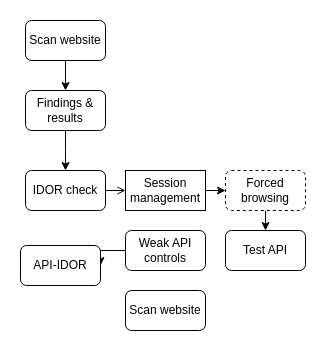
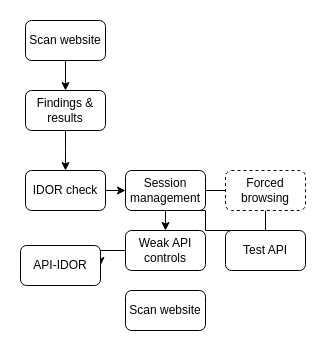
  <mxCell id="0" />
  <mxCell id="1" parent="0" />
  <mxCell id="2" style="edgeStyle=orthogonalEdgeStyle;rounded=0;orthogonalLoop=1;jettySize=auto;html=1;exitX=0.5;exitY=1;exitDx=0;exitDy=0;" edge="1" parent="1" source="3"><mxGeometry relative="1" as="geometry"><mxPoint x="65" y="90" as="targetPoint" /></mxGeometry></mxCell>
  <mxCell id="3" value="Scan website" style="rounded=1;whiteSpace=wrap;html=1;" vertex="1" parent="1"><mxGeometry x="25" y="20" width="80" height="40" as="geometry" /></mxCell>
  <mxCell id="4" style="edgeStyle=orthogonalEdgeStyle;rounded=0;orthogonalLoop=1;jettySize=auto;html=1;exitX=0.5;exitY=1;exitDx=0;exitDy=0;" edge="1" parent="1" source="5"><mxGeometry relative="1" as="geometry"><mxPoint x="65" y="170" as="targetPoint" /></mxGeometry></mxCell>
  <mxCell id="5" value="Findings &amp;amp; results" style="rounded=1;whiteSpace=wrap;html=1;" vertex="1" parent="1"><mxGeometry x="25" y="90" width="80" height="40" as="geometry" /></mxCell>
- <mxCell id="6" style="edgeStyle=orthogonalEdgeStyle;rounded=0;orthogonalLoop=1;jettySize=auto;html=1;exitX=1;exitY=0.5;exitDx=0;exitDy=0;entryX=0;entryY=0.5;entryDx=0;entryDy=0;endArrow=open;" edge="1" parent="1" source="7" target="9"><mxGeometry relative="1" as="geometry" /></mxCell>
+ <mxCell id="6" style="edgeStyle=orthogonalEdgeStyle;rounded=0;orthogonalLoop=1;jettySize=auto;html=1;exitX=1;exitY=0.5;exitDx=0;exitDy=0;entryX=0;entryY=0.5;entryDx=0;entryDy=0;" edge="1" parent="1" source="7" target="9"><mxGeometry relative="1" as="geometry" /></mxCell>
  <mxCell id="7" value="IDOR check" style="rounded=1;whiteSpace=wrap;html=1;" vertex="1" parent="1"><mxGeometry x="25" y="170" width="80" height="40" as="geometry" /></mxCell>
- <mxCell id="8" style="edgeStyle=orthogonalEdgeStyle;rounded=0;orthogonalLoop=1;jettySize=auto;html=1;exitX=1;exitY=0.5;exitDx=0;exitDy=0;entryX=0;entryY=0.5;entryDx=0;entryDy=0;" edge="1" parent="1" source="9" target="11"><mxGeometry relative="1" as="geometry" /></mxCell>
- <mxCell id="9" value="Session management" style="whiteSpace=wrap;html=1;rounded=0;" vertex="1" parent="1"><mxGeometry x="125" y="170" width="80" height="40" as="geometry" /></mxCell>
- <mxCell id="10" style="edgeStyle=orthogonalEdgeStyle;rounded=0;orthogonalLoop=1;jettySize=auto;html=1;exitX=0.5;exitY=1;exitDx=0;exitDy=0;entryX=0.5;entryY=0;entryDx=0;entryDy=0;" edge="1" parent="1" source="11" target="12"><mxGeometry relative="1" as="geometry" /></mxCell>
+ <mxCell id="8" style="edgeStyle=orthogonalEdgeStyle;rounded=0;orthogonalLoop=1;jettySize=auto;html=1;exitX=1;exitY=0.5;exitDx=0;exitDy=0;entryX=0;entryY=0.5;entryDx=0;entryDy=0;endArrow=none;" edge="1" parent="1" source="9" target="11"><mxGeometry relative="1" as="geometry" /></mxCell>
+ <mxCell id="9" value="Session management" style="rounded=1;whiteSpace=wrap;html=1;" vertex="1" parent="1"><mxGeometry x="125" y="170" width="80" height="40" as="geometry" /></mxCell>
+ <mxCell id="10" style="edgeStyle=orthogonalEdgeStyle;rounded=0;orthogonalLoop=1;jettySize=auto;html=1;exitX=0.5;exitY=1;exitDx=0;exitDy=0;" edge="1" parent="1" source="11" target="14"><mxGeometry relative="1" as="geometry" /></mxCell>
  <mxCell id="11" value="Forced browsing" style="rounded=1;whiteSpace=wrap;html=1;dashed=1;" vertex="1" parent="1"><mxGeometry x="225" y="170" width="80" height="40" as="geometry" /></mxCell>
  <mxCell id="12" value="Test API" style="rounded=1;whiteSpace=wrap;html=1;" vertex="1" parent="1"><mxGeometry x="225" y="230" width="80" height="40" as="geometry" /></mxCell>
  <mxCell id="13" style="edgeStyle=orthogonalEdgeStyle;rounded=0;orthogonalLoop=1;jettySize=auto;html=1;exitX=0;exitY=0.5;exitDx=0;exitDy=0;entryX=1;entryY=0.5;entryDx=0;entryDy=0;" edge="1" parent="1" source="14" target="15"><mxGeometry relative="1" as="geometry" /></mxCell>
  <mxCell id="14" value="Weak API controls" style="rounded=1;whiteSpace=wrap;html=1;" vertex="1" parent="1"><mxGeometry x="125" y="230" width="80" height="40" as="geometry" /></mxCell>
  <mxCell id="15" value="API-IDOR" style="rounded=1;whiteSpace=wrap;html=1;" vertex="1" parent="1"><mxGeometry x="20" y="245" width="80" height="40" as="geometry" /></mxCell>
  <mxCell id="16" value="Scan website" style="rounded=1;whiteSpace=wrap;html=1;" vertex="1" parent="1"><mxGeometry x="125" y="290" width="80" height="40" as="geometry" /></mxCell>
